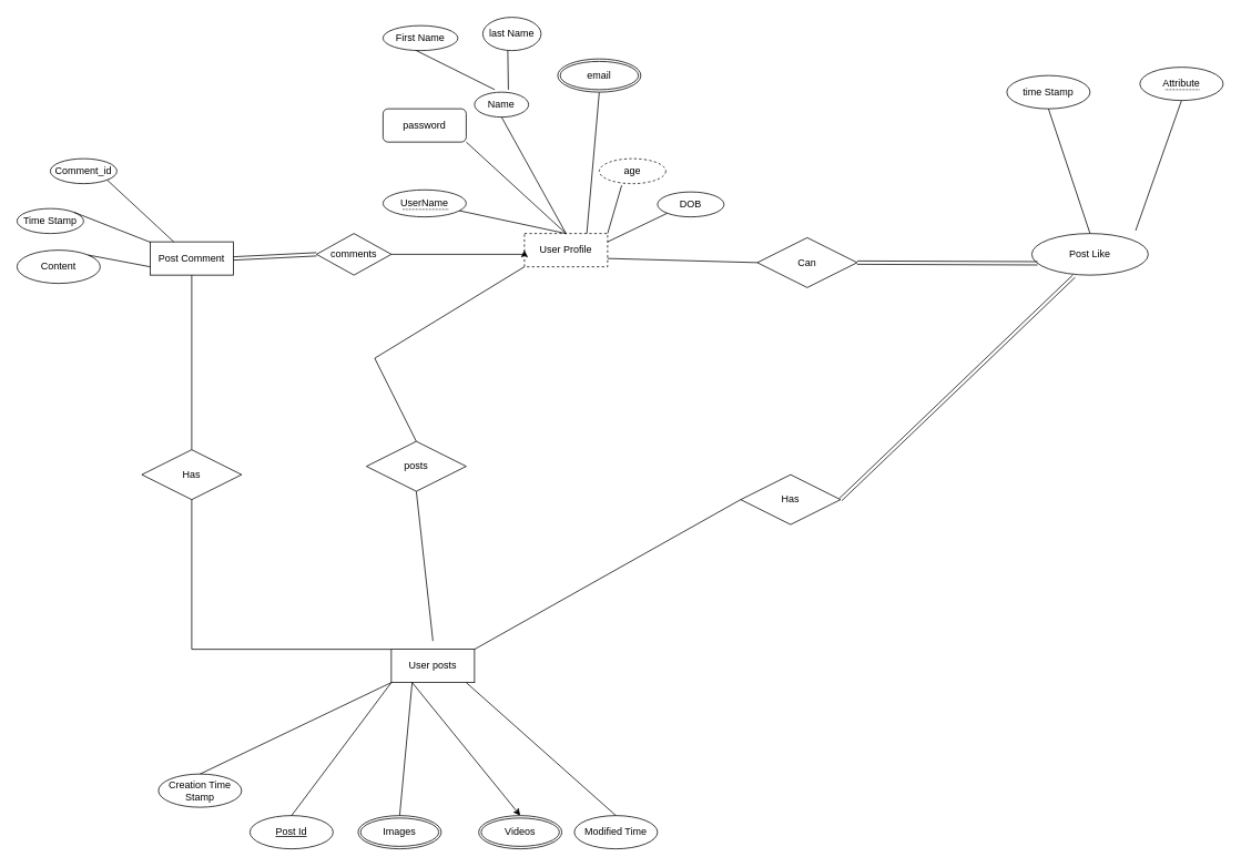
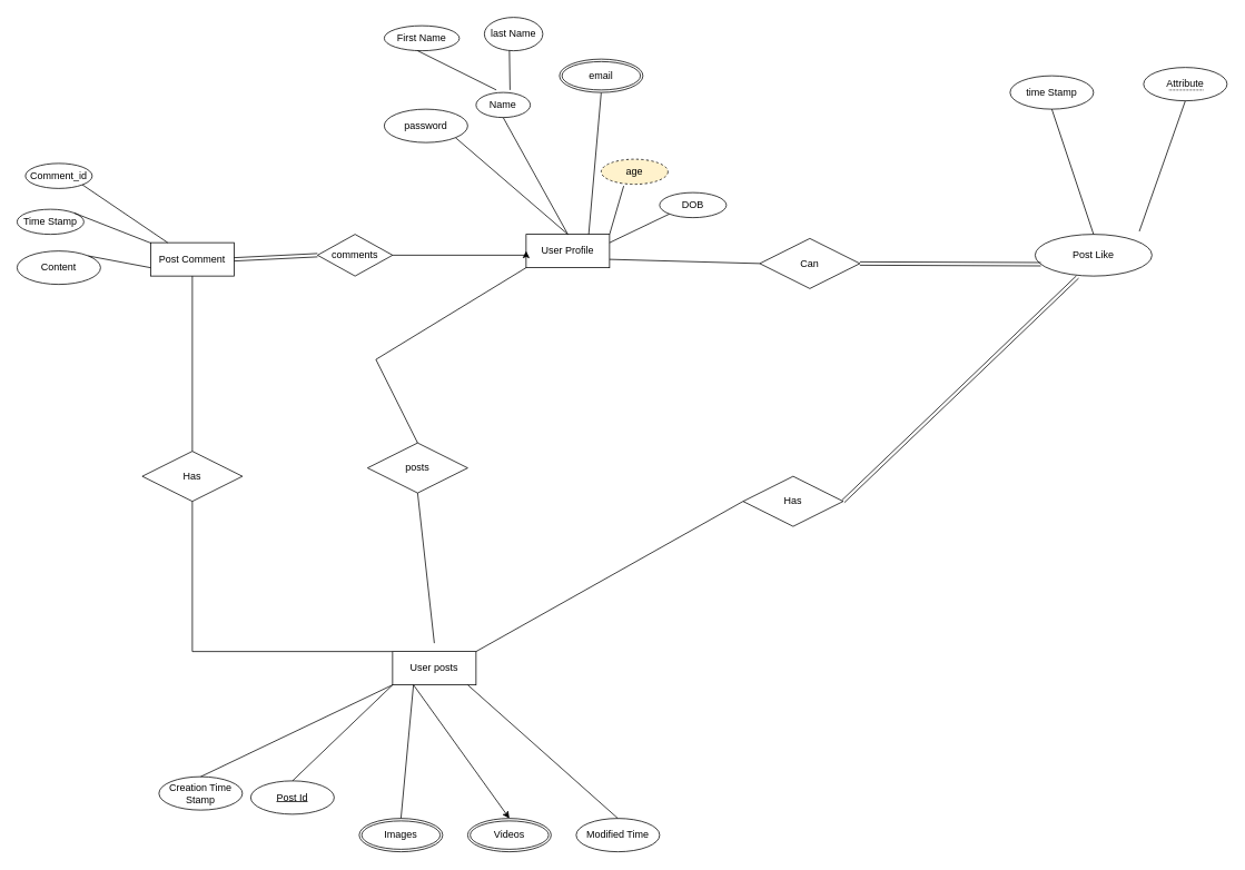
  <mxCell id="0" />
  <mxCell id="1" parent="0" />
  <mxCell id="2" value="Post Comment" style="whiteSpace=wrap;html=1;align=center;" vertex="1" parent="1"><mxGeometry x="180" y="290" width="100" height="40" as="geometry" /></mxCell>
- <mxCell id="3" value="Comment_id" style="ellipse;whiteSpace=wrap;html=1;align=center;" vertex="1" parent="1"><mxGeometry x="60" y="190" width="80" height="30" as="geometry" /></mxCell>
+ <mxCell id="3" value="Comment_id" style="ellipse;whiteSpace=wrap;html=1;align=center;" vertex="1" parent="1"><mxGeometry x="30" y="195" width="80" height="30" as="geometry" /></mxCell>
  <mxCell id="4" value="Time Stamp" style="ellipse;whiteSpace=wrap;html=1;align=center;" vertex="1" parent="1"><mxGeometry x="20" y="250" width="80" height="30" as="geometry" /></mxCell>
  <mxCell id="5" value="Content" style="ellipse;whiteSpace=wrap;html=1;align=center;" vertex="1" parent="1"><mxGeometry x="20" y="300" width="100" height="40" as="geometry" /></mxCell>
  <mxCell id="6" value="" style="endArrow=none;html=1;rounded=0;entryX=1;entryY=1;entryDx=0;entryDy=0;" edge="1" parent="1" source="2" target="3"><mxGeometry relative="1" as="geometry"><mxPoint x="370" y="300" as="sourcePoint" /><mxPoint x="530" y="300" as="targetPoint" /><Array as="points" /></mxGeometry></mxCell>
  <mxCell id="7" value="" style="endArrow=none;html=1;rounded=0;entryX=1;entryY=0;entryDx=0;entryDy=0;" edge="1" parent="1" source="2" target="4"><mxGeometry relative="1" as="geometry"><mxPoint x="650" y="300" as="sourcePoint" /><mxPoint x="810" y="300" as="targetPoint" /></mxGeometry></mxCell>
  <mxCell id="8" value="" style="endArrow=none;html=1;rounded=0;entryX=1;entryY=0;entryDx=0;entryDy=0;" edge="1" parent="1" target="5"><mxGeometry relative="1" as="geometry"><mxPoint x="180" y="320" as="sourcePoint" /><mxPoint x="1070" y="290" as="targetPoint" /></mxGeometry></mxCell>
- <mxCell id="9" value="User Profile" style="whiteSpace=wrap;html=1;align=center;dashed=1;" vertex="1" parent="1"><mxGeometry x="630" y="280" width="100" height="40" as="geometry" /></mxCell>
+ <mxCell id="9" value="User Profile" style="whiteSpace=wrap;html=1;align=center;" vertex="1" parent="1"><mxGeometry x="630" y="280" width="100" height="40" as="geometry" /></mxCell>
  <mxCell id="10" style="edgeStyle=orthogonalEdgeStyle;rounded=0;orthogonalLoop=1;jettySize=auto;html=1;exitX=1;exitY=0.5;exitDx=0;exitDy=0;entryX=0;entryY=0.5;entryDx=0;entryDy=0;" edge="1" parent="1" source="11" target="9"><mxGeometry relative="1" as="geometry"><Array as="points"><mxPoint x="630" y="305" /></Array></mxGeometry></mxCell>
  <mxCell id="11" value="comments" style="shape=rhombus;perimeter=rhombusPerimeter;whiteSpace=wrap;html=1;align=center;" vertex="1" parent="1"><mxGeometry x="380" y="280" width="90" height="50" as="geometry" /></mxCell>
  <mxCell id="12" value="" style="shape=link;html=1;rounded=0;entryX=0;entryY=0.5;entryDx=0;entryDy=0;exitX=1;exitY=0.5;exitDx=0;exitDy=0;" edge="1" parent="1" source="2" target="11"><mxGeometry relative="1" as="geometry"><mxPoint x="320" y="390" as="sourcePoint" /><mxPoint x="480" y="390" as="targetPoint" /><Array as="points" /></mxGeometry></mxCell>
- <mxCell id="13" value="age" style="ellipse;whiteSpace=wrap;html=1;align=center;dashed=1;" vertex="1" parent="1"><mxGeometry x="720" y="190" width="80" height="30" as="geometry" /></mxCell>
+ <mxCell id="13" value="age" style="ellipse;whiteSpace=wrap;html=1;align=center;dashed=1;fillColor=#fff2cc;" vertex="1" parent="1"><mxGeometry x="720" y="190" width="80" height="30" as="geometry" /></mxCell>
  <mxCell id="14" value="" style="endArrow=none;html=1;rounded=0;entryX=0.337;entryY=1.067;entryDx=0;entryDy=0;entryPerimeter=0;exitX=1;exitY=0;exitDx=0;exitDy=0;" edge="1" parent="1" source="9" target="13"><mxGeometry relative="1" as="geometry"><mxPoint x="590" y="330" as="sourcePoint" /><mxPoint x="750" y="330" as="targetPoint" /></mxGeometry></mxCell>
  <mxCell id="15" value="DOB" style="ellipse;whiteSpace=wrap;html=1;align=center;" vertex="1" parent="1"><mxGeometry x="790" y="230" width="80" height="30" as="geometry" /></mxCell>
  <mxCell id="16" value="" style="endArrow=none;html=1;rounded=0;entryX=0;entryY=1;entryDx=0;entryDy=0;exitX=1;exitY=0.25;exitDx=0;exitDy=0;" edge="1" parent="1" source="9" target="15"><mxGeometry relative="1" as="geometry"><mxPoint x="570" y="330" as="sourcePoint" /><mxPoint x="730" y="330" as="targetPoint" /></mxGeometry></mxCell>
  <mxCell id="17" value="Name" style="ellipse;whiteSpace=wrap;html=1;align=center;" vertex="1" parent="1"><mxGeometry x="570" y="110" width="65" height="30" as="geometry" /></mxCell>
  <mxCell id="18" value="" style="endArrow=none;html=1;rounded=0;exitX=0.5;exitY=1;exitDx=0;exitDy=0;entryX=0.75;entryY=0;entryDx=0;entryDy=0;" edge="1" parent="1" target="9"><mxGeometry relative="1" as="geometry"><mxPoint x="720" y="110" as="sourcePoint" /><mxPoint x="730" y="330" as="targetPoint" /></mxGeometry></mxCell>
  <mxCell id="19" value="" style="endArrow=none;html=1;rounded=0;exitX=0.5;exitY=1;exitDx=0;exitDy=0;entryX=0.5;entryY=0;entryDx=0;entryDy=0;" edge="1" parent="1" source="17" target="9"><mxGeometry relative="1" as="geometry"><mxPoint x="570" y="330" as="sourcePoint" /><mxPoint x="730" y="330" as="targetPoint" /></mxGeometry></mxCell>
  <mxCell id="20" value="First Name" style="ellipse;whiteSpace=wrap;html=1;align=center;" vertex="1" parent="1"><mxGeometry x="460" y="30" width="90" height="30" as="geometry" /></mxCell>
  <mxCell id="21" value="last Name" style="ellipse;whiteSpace=wrap;html=1;align=center;" vertex="1" parent="1"><mxGeometry x="580" y="20" width="70" height="40" as="geometry" /></mxCell>
  <mxCell id="22" value="" style="endArrow=none;html=1;rounded=0;entryX=0.626;entryY=-0.1;entryDx=0;entryDy=0;entryPerimeter=0;" edge="1" parent="1" target="17"><mxGeometry relative="1" as="geometry"><mxPoint x="610" y="60" as="sourcePoint" /><mxPoint x="770" y="60" as="targetPoint" /></mxGeometry></mxCell>
  <mxCell id="23" value="" style="endArrow=none;html=1;rounded=0;entryX=0.374;entryY=-0.1;entryDx=0;entryDy=0;entryPerimeter=0;" edge="1" parent="1" target="17"><mxGeometry relative="1" as="geometry"><mxPoint x="500" y="60" as="sourcePoint" /><mxPoint x="660" y="60" as="targetPoint" /></mxGeometry></mxCell>
- <mxCell id="24" value="&lt;span style=&quot;border-bottom: 1px dotted&quot;&gt;UserName&lt;/span&gt;" style="ellipse;whiteSpace=wrap;html=1;align=center;" vertex="1" parent="1"><mxGeometry x="460" y="227.5" width="100" height="32.5" as="geometry" /></mxCell>
- <mxCell id="25" value="" style="endArrow=none;html=1;rounded=0;entryX=0.5;entryY=0;entryDx=0;entryDy=0;" edge="1" parent="1" source="24" target="9"><mxGeometry relative="1" as="geometry"><mxPoint x="530" y="220" as="sourcePoint" /><mxPoint x="690" y="220" as="targetPoint" /></mxGeometry></mxCell>
  <mxCell id="26" value="email" style="ellipse;shape=doubleEllipse;margin=3;whiteSpace=wrap;html=1;align=center;" vertex="1" parent="1"><mxGeometry x="670" y="70" width="100" height="40" as="geometry" /></mxCell>
- <mxCell id="27" value="password" style="whiteSpace=wrap;html=1;align=center;rounded=1;" vertex="1" parent="1"><mxGeometry x="460" y="130" width="100" height="40" as="geometry" /></mxCell>
+ <mxCell id="27" value="password" style="ellipse;whiteSpace=wrap;html=1;align=center;" vertex="1" parent="1"><mxGeometry x="460" y="130" width="100" height="40" as="geometry" /></mxCell>
  <mxCell id="28" value="" style="endArrow=none;html=1;rounded=0;entryX=0.5;entryY=0;entryDx=0;entryDy=0;exitX=1;exitY=1;exitDx=0;exitDy=0;" edge="1" parent="1" source="27" target="9"><mxGeometry relative="1" as="geometry"><mxPoint x="480" y="170" as="sourcePoint" /><mxPoint x="640" y="170" as="targetPoint" /></mxGeometry></mxCell>
  <mxCell id="29" value="posts" style="shape=rhombus;perimeter=rhombusPerimeter;whiteSpace=wrap;html=1;align=center;" vertex="1" parent="1"><mxGeometry x="440" y="530" width="120" height="60" as="geometry" /></mxCell>
  <mxCell id="30" value="" style="endArrow=none;html=1;rounded=0;exitX=0;exitY=1;exitDx=0;exitDy=0;entryX=0.5;entryY=0;entryDx=0;entryDy=0;" edge="1" parent="1" source="9" target="29"><mxGeometry relative="1" as="geometry"><mxPoint x="720" y="490" as="sourcePoint" /><mxPoint x="880" y="490" as="targetPoint" /><Array as="points"><mxPoint x="450" y="430" /></Array></mxGeometry></mxCell>
  <mxCell id="31" value="User posts" style="whiteSpace=wrap;html=1;align=center;" vertex="1" parent="1"><mxGeometry x="470" y="780" width="100" height="40" as="geometry" /></mxCell>
  <mxCell id="32" value="" style="endArrow=none;html=1;rounded=0;exitX=0.5;exitY=1;exitDx=0;exitDy=0;" edge="1" parent="1" source="29"><mxGeometry relative="1" as="geometry"><mxPoint x="470" y="660" as="sourcePoint" /><mxPoint x="520" y="770" as="targetPoint" /></mxGeometry></mxCell>
  <mxCell id="33" value="Has" style="shape=rhombus;perimeter=rhombusPerimeter;whiteSpace=wrap;html=1;align=center;" vertex="1" parent="1"><mxGeometry x="170" y="540" width="120" height="60" as="geometry" /></mxCell>
  <mxCell id="34" value="" style="endArrow=none;html=1;rounded=0;exitX=0.5;exitY=1;exitDx=0;exitDy=0;entryX=0.5;entryY=0;entryDx=0;entryDy=0;" edge="1" parent="1" source="2" target="33"><mxGeometry relative="1" as="geometry"><mxPoint x="210" y="440" as="sourcePoint" /><mxPoint x="220" y="550" as="targetPoint" /></mxGeometry></mxCell>
  <mxCell id="35" value="" style="endArrow=none;html=1;rounded=0;exitX=0.5;exitY=1;exitDx=0;exitDy=0;" edge="1" parent="1" source="33"><mxGeometry relative="1" as="geometry"><mxPoint x="310" y="780" as="sourcePoint" /><mxPoint x="470" y="780" as="targetPoint" /><Array as="points"><mxPoint x="230" y="780" /></Array></mxGeometry></mxCell>
- <mxCell id="36" value="Post Id" style="ellipse;whiteSpace=wrap;html=1;align=center;fontStyle=4;" vertex="1" parent="1"><mxGeometry x="300" y="980" width="100" height="40" as="geometry" /></mxCell>
+ <mxCell id="36" value="Post Id" style="ellipse;whiteSpace=wrap;html=1;align=center;fontStyle=4;" vertex="1" parent="1"><mxGeometry x="300" y="935" width="100" height="40" as="geometry" /></mxCell>
  <mxCell id="37" value="" style="endArrow=none;html=1;rounded=0;entryX=0;entryY=1;entryDx=0;entryDy=0;exitX=0.5;exitY=0;exitDx=0;exitDy=0;" edge="1" parent="1" source="36" target="31"><mxGeometry relative="1" as="geometry"><mxPoint x="310" y="890" as="sourcePoint" /><mxPoint x="470" y="890" as="targetPoint" /></mxGeometry></mxCell>
  <mxCell id="38" value="Images" style="ellipse;shape=doubleEllipse;margin=3;whiteSpace=wrap;html=1;align=center;" vertex="1" parent="1"><mxGeometry x="430" y="980" width="100" height="40" as="geometry" /></mxCell>
- <mxCell id="39" value="Videos" style="ellipse;shape=doubleEllipse;margin=3;whiteSpace=wrap;html=1;align=center;" vertex="1" parent="1"><mxGeometry x="575" y="980" width="100" height="40" as="geometry" /></mxCell>
+ <mxCell id="39" value="Videos" style="ellipse;shape=doubleEllipse;margin=3;whiteSpace=wrap;html=1;align=center;" vertex="1" parent="1"><mxGeometry x="560" y="980" width="100" height="40" as="geometry" /></mxCell>
  <mxCell id="40" value="" style="endArrow=none;html=1;rounded=0;exitX=0.25;exitY=1;exitDx=0;exitDy=0;entryX=0.5;entryY=0;entryDx=0;entryDy=0;" edge="1" parent="1" source="31" target="38"><mxGeometry relative="1" as="geometry"><mxPoint x="480" y="880" as="sourcePoint" /><mxPoint x="480" y="970" as="targetPoint" /></mxGeometry></mxCell>
  <mxCell id="41" value="" style="endArrow=classic;html=1;rounded=0;exitX=0.25;exitY=1;exitDx=0;exitDy=0;entryX=0.5;entryY=0;entryDx=0;entryDy=0;" edge="1" parent="1" source="31" target="39"><mxGeometry relative="1" as="geometry"><mxPoint x="540" y="910" as="sourcePoint" /><mxPoint x="700" y="910" as="targetPoint" /></mxGeometry></mxCell>
  <mxCell id="42" value="Creation Time Stamp" style="ellipse;whiteSpace=wrap;html=1;align=center;" vertex="1" parent="1"><mxGeometry x="190" y="930" width="100" height="40" as="geometry" /></mxCell>
  <mxCell id="43" value="" style="endArrow=none;html=1;rounded=0;entryX=0;entryY=1;entryDx=0;entryDy=0;" edge="1" parent="1" target="31"><mxGeometry relative="1" as="geometry"><mxPoint x="240" y="930" as="sourcePoint" /><mxPoint x="400" y="930" as="targetPoint" /></mxGeometry></mxCell>
  <mxCell id="44" value="Modified Time" style="ellipse;whiteSpace=wrap;html=1;align=center;" vertex="1" parent="1"><mxGeometry x="690" y="980" width="100" height="40" as="geometry" /></mxCell>
  <mxCell id="45" value="" style="endArrow=none;html=1;rounded=0;entryX=0.5;entryY=0;entryDx=0;entryDy=0;" edge="1" parent="1" target="44"><mxGeometry relative="1" as="geometry"><mxPoint x="560" y="820" as="sourcePoint" /><mxPoint x="720" y="820" as="targetPoint" /></mxGeometry></mxCell>
  <mxCell id="46" value="Has" style="shape=rhombus;perimeter=rhombusPerimeter;whiteSpace=wrap;html=1;align=center;" vertex="1" parent="1"><mxGeometry x="890" y="570" width="120" height="60" as="geometry" /></mxCell>
  <mxCell id="47" value="Post Like" style="ellipse;whiteSpace=wrap;html=1;align=center;" vertex="1" parent="1"><mxGeometry x="1240" y="280" width="140" height="50" as="geometry" /></mxCell>
  <mxCell id="48" value="Can" style="shape=rhombus;perimeter=rhombusPerimeter;whiteSpace=wrap;html=1;align=center;" vertex="1" parent="1"><mxGeometry x="910" y="285" width="120" height="60" as="geometry" /></mxCell>
  <mxCell id="49" value="" style="endArrow=none;html=1;rounded=0;exitX=1;exitY=0.75;exitDx=0;exitDy=0;entryX=0;entryY=0.5;entryDx=0;entryDy=0;" edge="1" parent="1" source="9" target="48"><mxGeometry relative="1" as="geometry"><mxPoint x="820" y="420" as="sourcePoint" /><mxPoint x="980" y="420" as="targetPoint" /></mxGeometry></mxCell>
  <mxCell id="50" value="" style="shape=link;html=1;rounded=0;entryX=0;entryY=0.75;entryDx=0;entryDy=0;exitX=1;exitY=0.5;exitDx=0;exitDy=0;" edge="1" parent="1" source="48" target="47"><mxGeometry relative="1" as="geometry"><mxPoint x="1030" y="310" as="sourcePoint" /><mxPoint x="1190" y="310" as="targetPoint" /><Array as="points" /></mxGeometry></mxCell>
  <mxCell id="51" value="" style="shape=link;html=1;rounded=0;exitX=1;exitY=0.5;exitDx=0;exitDy=0;entryX=0.363;entryY=1.023;entryDx=0;entryDy=0;entryPerimeter=0;" edge="1" parent="1" source="46" target="47"><mxGeometry relative="1" as="geometry"><mxPoint x="1100" y="550" as="sourcePoint" /><mxPoint x="1260" y="550" as="targetPoint" /></mxGeometry></mxCell>
  <mxCell id="52" value="" style="endArrow=none;html=1;rounded=0;exitX=1;exitY=0;exitDx=0;exitDy=0;entryX=0;entryY=0.5;entryDx=0;entryDy=0;" edge="1" parent="1" source="31" target="46"><mxGeometry relative="1" as="geometry"><mxPoint x="920" y="620" as="sourcePoint" /><mxPoint x="1080" y="620" as="targetPoint" /><Array as="points" /></mxGeometry></mxCell>
  <mxCell id="53" value="time Stamp" style="ellipse;whiteSpace=wrap;html=1;align=center;" vertex="1" parent="1"><mxGeometry x="1210" y="90" width="100" height="40" as="geometry" /></mxCell>
  <mxCell id="54" value="&lt;span style=&quot;border-bottom: 1px dotted&quot;&gt;Attribute&lt;/span&gt;" style="ellipse;whiteSpace=wrap;html=1;align=center;" vertex="1" parent="1"><mxGeometry x="1370" y="80" width="100" height="40" as="geometry" /></mxCell>
  <mxCell id="55" value="" style="endArrow=none;html=1;rounded=0;entryX=0.5;entryY=1;entryDx=0;entryDy=0;exitX=0.892;exitY=-0.071;exitDx=0;exitDy=0;exitPerimeter=0;" edge="1" parent="1" source="47" target="54"><mxGeometry relative="1" as="geometry"><mxPoint x="870" y="370" as="sourcePoint" /><mxPoint x="1030" y="370" as="targetPoint" /></mxGeometry></mxCell>
  <mxCell id="56" value="" style="endArrow=none;html=1;rounded=0;exitX=0.5;exitY=1;exitDx=0;exitDy=0;entryX=0.5;entryY=0;entryDx=0;entryDy=0;" edge="1" parent="1" source="53" target="47"><mxGeometry relative="1" as="geometry"><mxPoint x="1140" y="170" as="sourcePoint" /><mxPoint x="1300" y="170" as="targetPoint" /></mxGeometry></mxCell>
